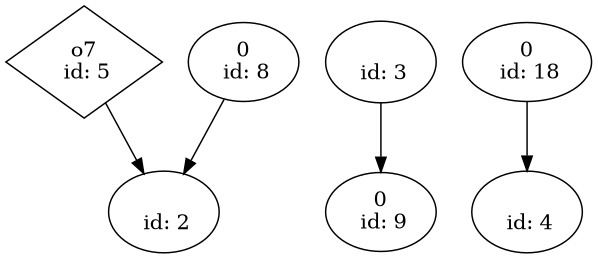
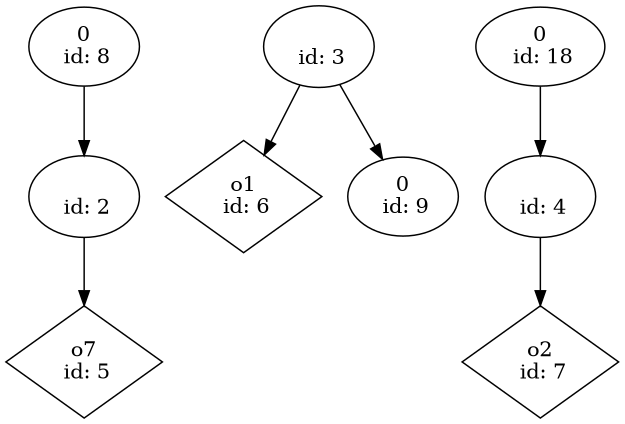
  digraph {
    n1 [label="\n id: 2"]
    n2 [label="o7\n id: 5" shape=diamond]
    n3 [label="\n id: 3"]
+   n4 [label="o1\n id: 6" shape=diamond]
    n5 [label="0\n id: 9"]
    n6 [label="\n id: 4"]
+   n7 [label="o2\n id: 7" shape=diamond]
    n8 [label="0\n id: 8"]
    n9 [label="0\n id: 18"]
-   n2 -> n1
+   n1 -> n2
+   n3 -> n4
    n3 -> n5
+   n6 -> n7
    n8 -> n1
    n9 -> n6
  }
